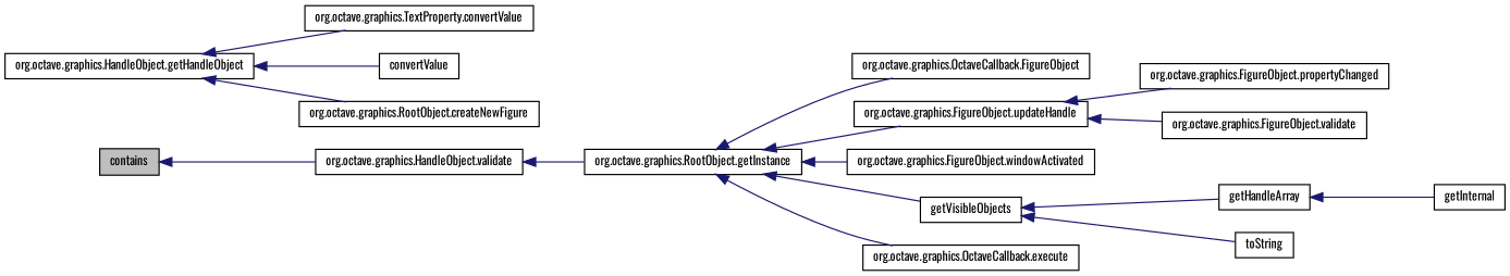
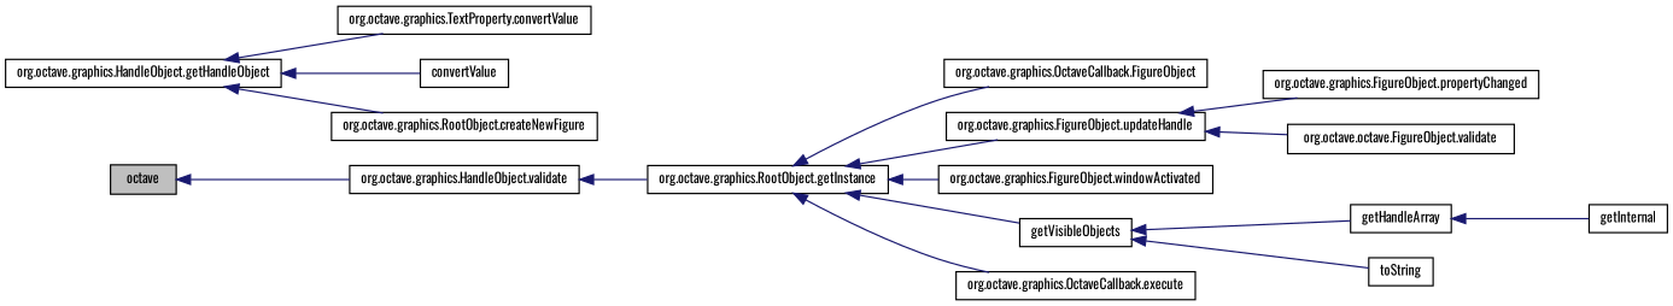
  digraph {
    fontname=Oswald
    rankdir=LR
    node [color=black fillcolor=white fontname=Oswald fontsize=10 shape=record style=filled]
    edge [color=midnightblue dir=back fontname=Oswald fontsize=10 labelfontname=FreeSans labelfontsize=10 style=solid]
-   n1 [fillcolor=grey75 fontcolor=black height=0.2 label=contains width=0.4]
+   n1 [fillcolor=grey75 fontcolor=black height=0.2 label=octave width=0.4]
    n2 [height=0.2 label="org.octave.graphics.HandleObject.validate" width=0.4]
    n3 [height=0.2 label="org.octave.graphics.RootObject.getInstance" width=0.4]
    n4 [height=0.2 label="org.octave.graphics.OctaveCallback.FigureObject" width=0.4]
    n5 [height=0.2 label="org.octave.graphics.FigureObject.updateHandle" width=0.4]
    n6 [height=0.2 label="org.octave.graphics.FigureObject.windowActivated" width=0.4]
    n7 [height=0.2 label=getVisibleObjects width=0.4]
    n8 [height=0.2 label="org.octave.graphics.OctaveCallback.execute" width=0.4]
    n9 [height=0.2 label="org.octave.graphics.FigureObject.propertyChanged" width=0.4]
-   n10 [height=0.2 label="org.octave.graphics.FigureObject.validate" width=0.4]
+   n10 [height=0.2 label="org.octave.octave.FigureObject.validate" width=0.4]
    n11 [height=0.2 label="org.octave.graphics.HandleObject.getHandleObject" width=0.4]
    n12 [height=0.2 label="org.octave.graphics.TextProperty.convertValue" width=0.4]
    n13 [height=0.2 label=convertValue width=0.4]
    n14 [height=0.2 label="org.octave.graphics.RootObject.createNewFigure" width=0.4]
    n15 [height=0.2 label=getHandleArray width=0.4]
    n16 [height=0.2 label=toString width=0.4]
    n17 [height=0.2 label=getInternal width=0.4]
    n1 -> n2
    n2 -> n3
    n3 -> n4
    n3 -> n5
    n3 -> n6
    n3 -> n7
    n3 -> n8
    n5 -> n9
    n5 -> n10
    n7 -> n15
    n7 -> n16
    n11 -> n12
    n11 -> n13
    n11 -> n14
    n15 -> n17
  }
